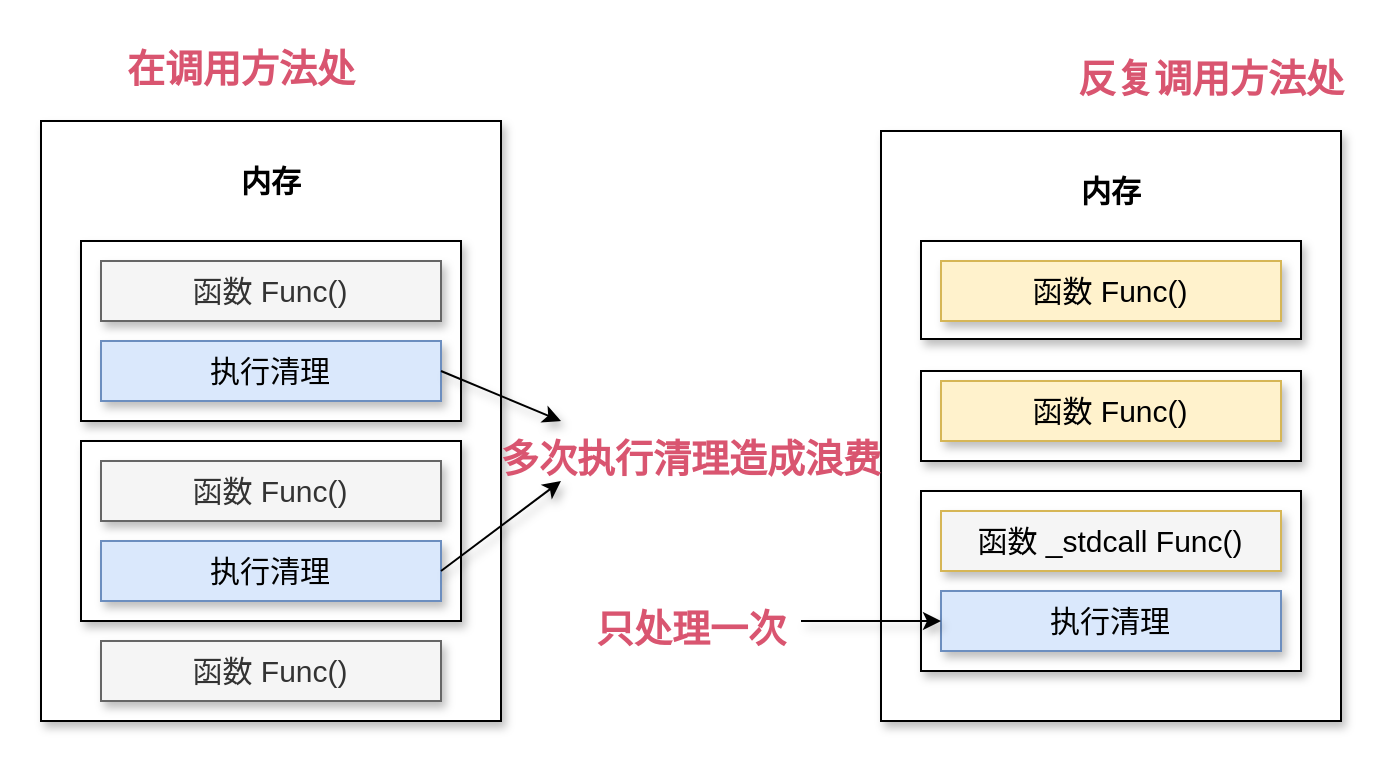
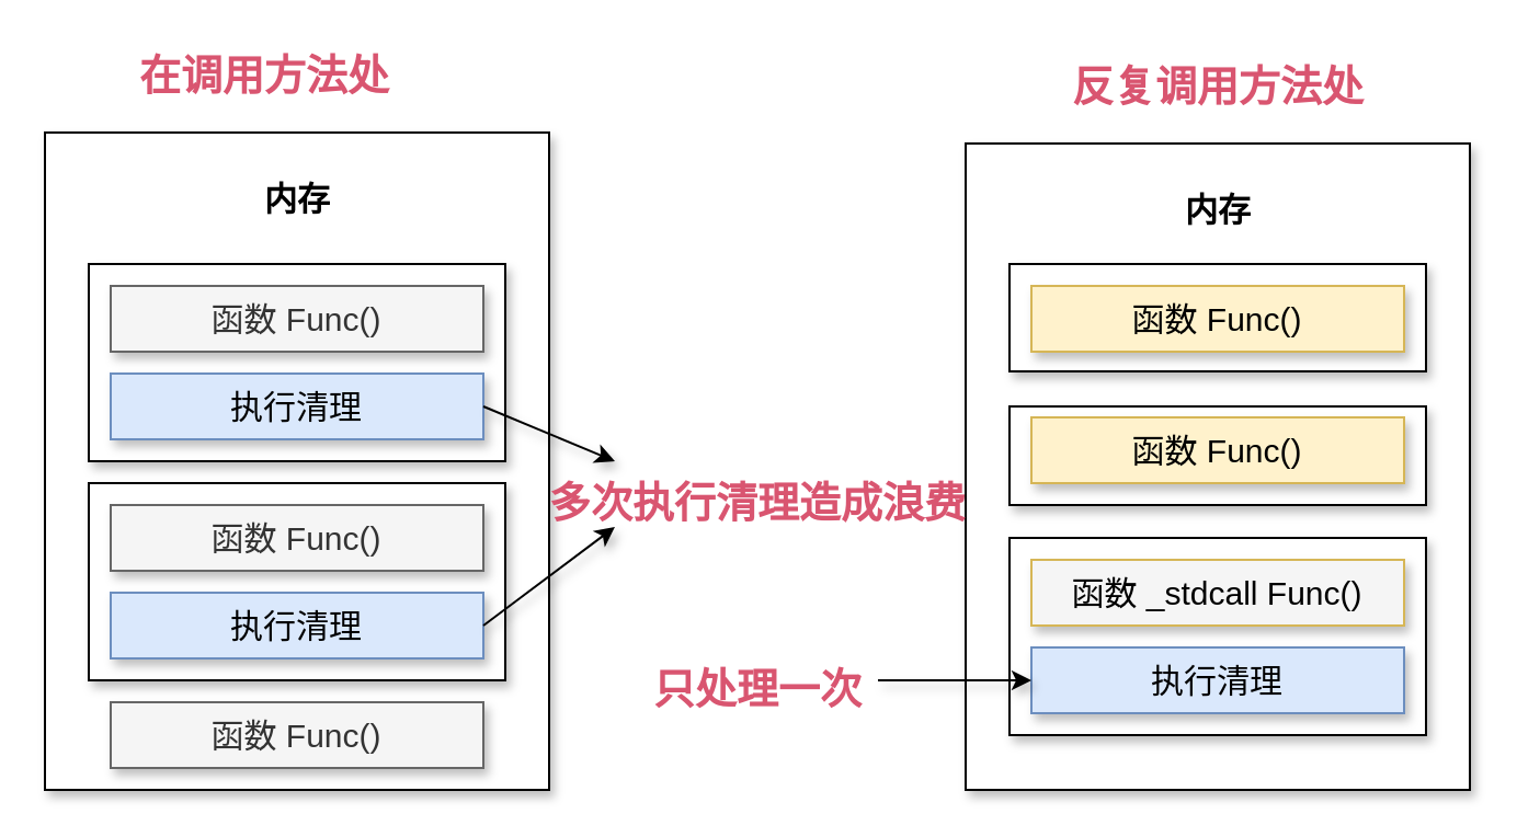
  <mxCell id="0" />
  <mxCell id="1" parent="0" />
  <mxCell id="2" value="" style="rounded=0;whiteSpace=wrap;html=1;fontSize=15;shadow=1;labelBorderColor=none;" parent="1" vertex="1"><mxGeometry x="440" y="65" width="230" height="295" as="geometry" /></mxCell>
  <mxCell id="3" value="" style="rounded=0;whiteSpace=wrap;html=1;fontStyle=0;fontSize=15;shadow=1;labelBorderColor=none;" vertex="1" parent="1"><mxGeometry x="460" y="120" width="190" height="49" as="geometry" /></mxCell>
  <mxCell id="4" value="" style="rounded=0;whiteSpace=wrap;html=1;fontStyle=0;fontSize=15;shadow=1;labelBorderColor=none;" vertex="1" parent="1"><mxGeometry x="460" y="185" width="190" height="45" as="geometry" /></mxCell>
  <mxCell id="5" value="函数 Func()" style="rounded=0;whiteSpace=wrap;html=1;fontStyle=0;fontSize=15;shadow=1;labelBorderColor=none;fillColor=#fff2cc;strokeColor=#d6b656;" parent="1" vertex="1"><mxGeometry x="470" y="130" width="170" height="30" as="geometry" /></mxCell>
  <mxCell id="6" value="函数 Func()" style="rounded=0;whiteSpace=wrap;html=1;fontStyle=0;fontSize=15;shadow=1;labelBorderColor=none;fillColor=#fff2cc;strokeColor=#d6b656;" parent="1" vertex="1"><mxGeometry x="470" y="190" width="170" height="30" as="geometry" /></mxCell>
  <mxCell id="7" value="内存" style="text;html=1;align=center;verticalAlign=middle;resizable=0;points=[];autosize=1;fontSize=15;fontStyle=1;shadow=1;labelBorderColor=none;" parent="1" vertex="1"><mxGeometry x="530" y="85" width="50" height="20" as="geometry" /></mxCell>
  <mxCell id="8" value="" style="rounded=0;whiteSpace=wrap;html=1;fontStyle=0;fontSize=15;shadow=1;labelBorderColor=none;" vertex="1" parent="1"><mxGeometry x="460" y="245" width="190" height="90" as="geometry" /></mxCell>
  <mxCell id="9" value="函数 _stdcall Func()" style="rounded=0;whiteSpace=wrap;html=1;fontStyle=0;fontSize=15;shadow=1;labelBorderColor=none;fillColor=#f5f5f5;strokeColor=#d6b656;" vertex="1" parent="1"><mxGeometry x="470" y="255" width="170" height="30" as="geometry" /></mxCell>
  <mxCell id="10" value="执行清理" style="rounded=0;whiteSpace=wrap;html=1;fontStyle=0;fontSize=15;shadow=1;labelBorderColor=none;fillColor=#dae8fc;strokeColor=#6c8ebf;" vertex="1" parent="1"><mxGeometry x="470" y="295" width="170" height="30" as="geometry" /></mxCell>
  <mxCell id="11" value="" style="rounded=0;whiteSpace=wrap;html=1;fontSize=15;shadow=1;labelBorderColor=none;" vertex="1" parent="1"><mxGeometry x="20" y="60" width="230" height="300" as="geometry" /></mxCell>
  <mxCell id="12" value="内存" style="text;html=1;align=center;verticalAlign=middle;resizable=0;points=[];autosize=1;fontSize=15;fontStyle=1;shadow=1;labelBorderColor=none;" vertex="1" parent="1"><mxGeometry x="110" y="80" width="50" height="20" as="geometry" /></mxCell>
  <mxCell id="13" value="" style="rounded=0;whiteSpace=wrap;html=1;fontStyle=0;fontSize=15;shadow=1;labelBorderColor=none;" vertex="1" parent="1"><mxGeometry x="40" y="220" width="190" height="90" as="geometry" /></mxCell>
  <mxCell id="14" value="函数 Func()" style="rounded=0;whiteSpace=wrap;html=1;fontStyle=0;fontSize=15;shadow=1;labelBorderColor=none;fillColor=#f5f5f5;strokeColor=#666666;fontColor=#333333;" vertex="1" parent="1"><mxGeometry x="50" y="230" width="170" height="30" as="geometry" /></mxCell>
  <mxCell id="15" value="执行清理" style="rounded=0;whiteSpace=wrap;html=1;fontStyle=0;fontSize=15;shadow=1;labelBorderColor=none;fillColor=#dae8fc;strokeColor=#6c8ebf;" vertex="1" parent="1"><mxGeometry x="50" y="270" width="170" height="30" as="geometry" /></mxCell>
  <mxCell id="16" value="" style="rounded=0;whiteSpace=wrap;html=1;fontStyle=0;fontSize=15;shadow=1;labelBorderColor=none;" vertex="1" parent="1"><mxGeometry x="40" y="120" width="190" height="90" as="geometry" /></mxCell>
  <mxCell id="17" value="函数 Func()" style="rounded=0;whiteSpace=wrap;html=1;fontStyle=0;fontSize=15;shadow=1;labelBorderColor=none;fillColor=#f5f5f5;strokeColor=#666666;fontColor=#333333;" vertex="1" parent="1"><mxGeometry x="50" y="130" width="170" height="30" as="geometry" /></mxCell>
  <mxCell id="18" value="执行清理" style="rounded=0;whiteSpace=wrap;html=1;fontStyle=0;fontSize=15;shadow=1;labelBorderColor=none;fillColor=#dae8fc;strokeColor=#6c8ebf;" vertex="1" parent="1"><mxGeometry x="50" y="170" width="170" height="30" as="geometry" /></mxCell>
  <mxCell id="19" value="在调用方法处" style="text;html=1;align=center;verticalAlign=middle;resizable=0;points=[];autosize=1;fontStyle=1;fontSize=19;shadow=1;fontColor=#D95570;" vertex="1" parent="1"><mxGeometry x="55" y="20" width="130" height="30" as="geometry" /></mxCell>
- <mxCell id="20" value="反复调用方法处" style="text;html=1;align=center;verticalAlign=middle;resizable=0;points=[];autosize=1;fontStyle=1;fontSize=19;shadow=1;fontColor=#D95570;" vertex="1" parent="1"><mxGeometry x="530" y="25" width="150" height="30" as="geometry" /></mxCell>
+ <mxCell id="20" value="反复调用方法处" style="text;html=1;align=center;verticalAlign=middle;resizable=0;points=[];autosize=1;fontStyle=1;fontSize=19;shadow=1;fontColor=#D95570;" vertex="1" parent="1"><mxGeometry x="480" y="25" width="150" height="30" as="geometry" /></mxCell>
  <mxCell id="21" value="" style="endArrow=classic;html=1;fontSize=19;exitX=1;exitY=0.5;exitDx=0;exitDy=0;shadow=1;" edge="1" parent="1" source="18"><mxGeometry width="50" height="50" relative="1" as="geometry"><mxPoint x="290" y="360" as="sourcePoint" /><mxPoint x="280" y="210" as="targetPoint" /></mxGeometry></mxCell>
  <mxCell id="22" value="" style="endArrow=classic;html=1;fontSize=19;exitX=1;exitY=0.5;exitDx=0;exitDy=0;shadow=1;" edge="1" parent="1" source="15"><mxGeometry width="50" height="50" relative="1" as="geometry"><mxPoint x="290" y="360" as="sourcePoint" /><mxPoint x="280" y="240" as="targetPoint" /></mxGeometry></mxCell>
  <mxCell id="23" value="多次执行清理造成浪费" style="text;html=1;align=center;verticalAlign=middle;resizable=0;points=[];autosize=1;fontSize=19;shadow=1;fontColor=#D95570;fontStyle=1" vertex="1" parent="1"><mxGeometry x="240" y="215" width="210" height="30" as="geometry" /></mxCell>
  <mxCell id="24" value="函数 Func()" style="rounded=0;whiteSpace=wrap;html=1;fontStyle=0;fontSize=15;shadow=1;labelBorderColor=none;fillColor=#f5f5f5;strokeColor=#666666;fontColor=#333333;" vertex="1" parent="1"><mxGeometry x="50" y="320" width="170" height="30" as="geometry" /></mxCell>
  <mxCell id="25" value="" style="endArrow=classic;html=1;fontSize=19;entryX=0;entryY=0.5;entryDx=0;entryDy=0;shadow=1;" edge="1" parent="1" target="10"><mxGeometry width="50" height="50" relative="1" as="geometry"><mxPoint x="400" y="310" as="sourcePoint" /><mxPoint x="410" y="285" as="targetPoint" /></mxGeometry></mxCell>
  <mxCell id="26" value="只处理一次" style="text;html=1;align=center;verticalAlign=middle;resizable=0;points=[];autosize=1;fontSize=19;shadow=1;fontStyle=1;fontColor=#D95570;" vertex="1" parent="1"><mxGeometry x="290" y="300" width="110" height="30" as="geometry" /></mxCell>
